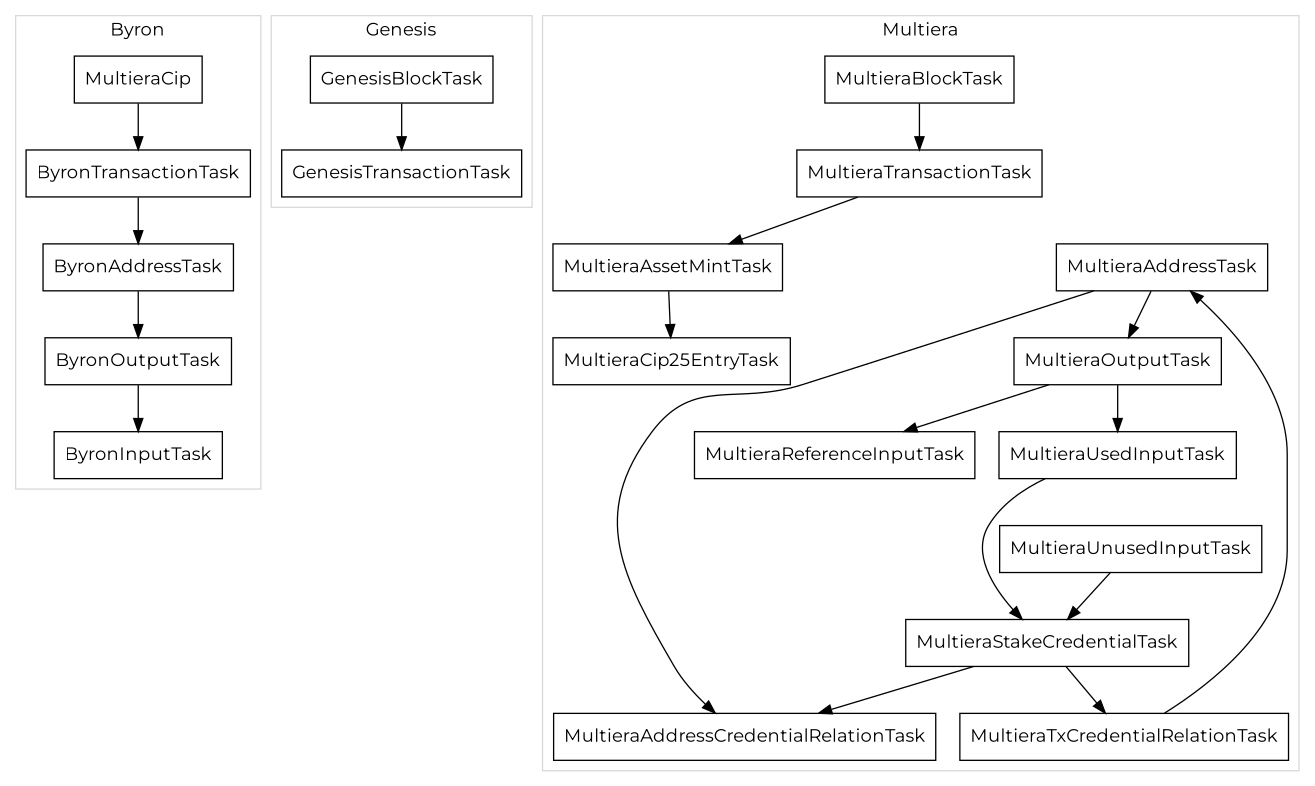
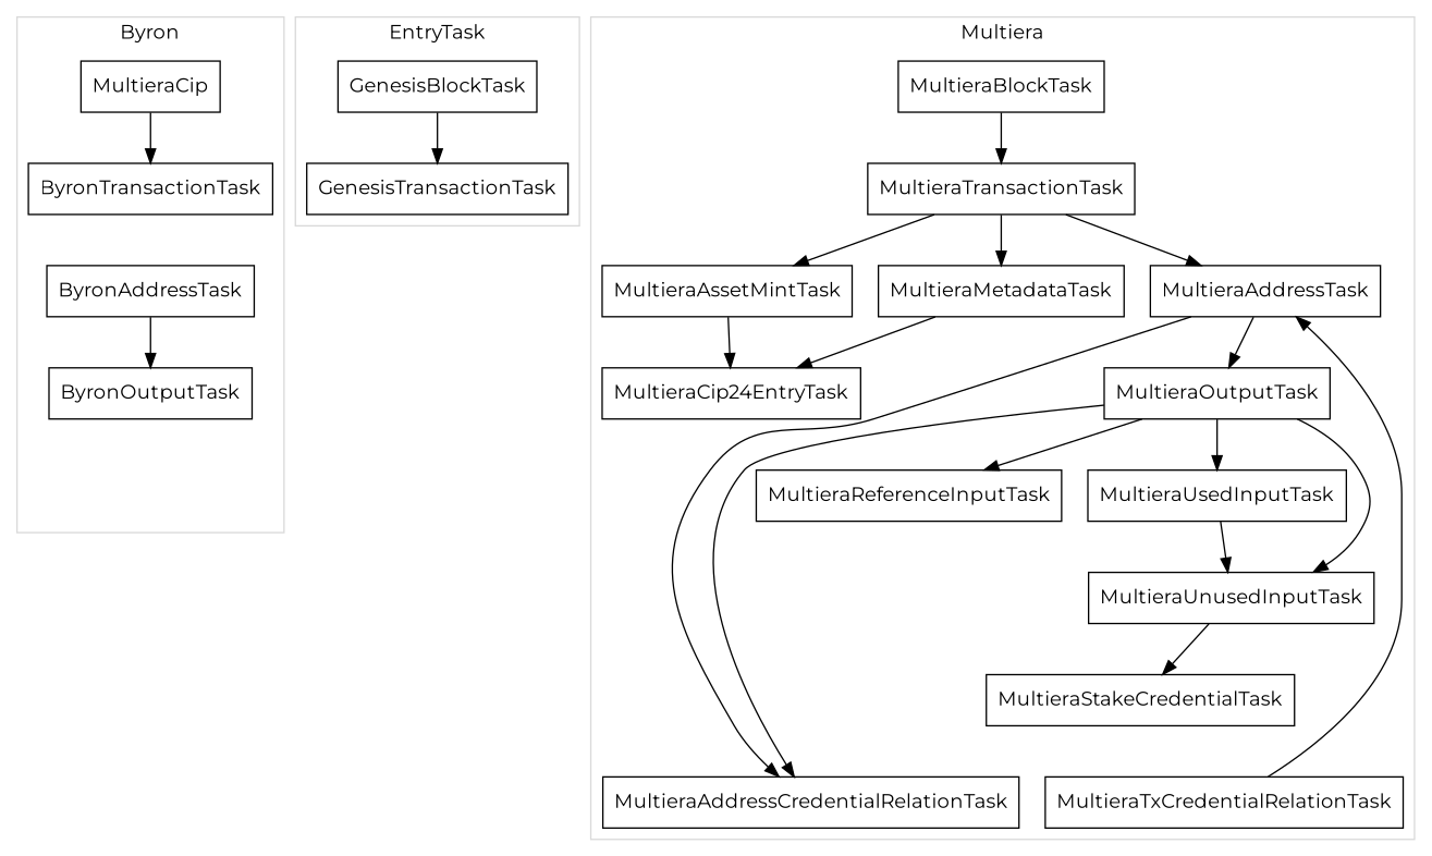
  digraph {
    fontname=Montserrat
    node [fontname=Montserrat shape=box]
    edge [fontname=Montserrat]
    n1 [label=MultieraCip]
    n2 [label=ByronTransactionTask]
    n3 [label=ByronAddressTask]
    n4 [label=ByronOutputTask]
-   n5 [label=ByronInputTask]
    n6 [label=GenesisBlockTask]
    n7 [label=GenesisTransactionTask]
    n8 [label=MultieraBlockTask]
    n9 [label=MultieraTransactionTask]
+   n10 [label=MultieraMetadataTask]
    n11 [label=MultieraAddressTask]
    n12 [label=MultieraOutputTask]
    n13 [label=MultieraReferenceInputTask]
    n14 [label=MultieraUsedInputTask]
    n15 [label=MultieraUnusedInputTask]
    n16 [label=MultieraStakeCredentialTask]
    n17 [label=MultieraAddressCredentialRelationTask]
    n18 [label=MultieraTxCredentialRelationTask]
    n19 [label=MultieraAssetMintTask]
-   n20 [label=MultieraCip25EntryTask]
+   n20 [label=MultieraCip24EntryTask]
    subgraph cluster_1 {
      color=grey85
      label=Byron
      n1
      n2
      n3
      n4
-     n5
    }
    subgraph cluster_2 {
      color=grey85
-     label=Genesis
+     label=EntryTask
      n6
      n7
    }
    subgraph cluster_3 {
      color=grey85
      label=Multiera
      n8
      n9
+     n10
      n11
      n12
      n13
      n14
      n15
      n16
      n17
      n18
      n19
      n20
    }
    n1 -> n2
-   n2 -> n3
    n3 -> n4
-   n4 -> n5
    n6 -> n7
    n8 -> n9
+   n9 -> n10
+   n9 -> n11
    n9 -> n19
+   n10 -> n20
    n11 -> n12
    n11 -> n17
    n12 -> n13
    n12 -> n14
-   n14 -> n16
+   n12 -> n15
+   n14 -> n15
    n15 -> n16
-   n16 -> n17
-   n16 -> n18
+   n12 -> n17
    n18 -> n11
    n19 -> n20
  }
